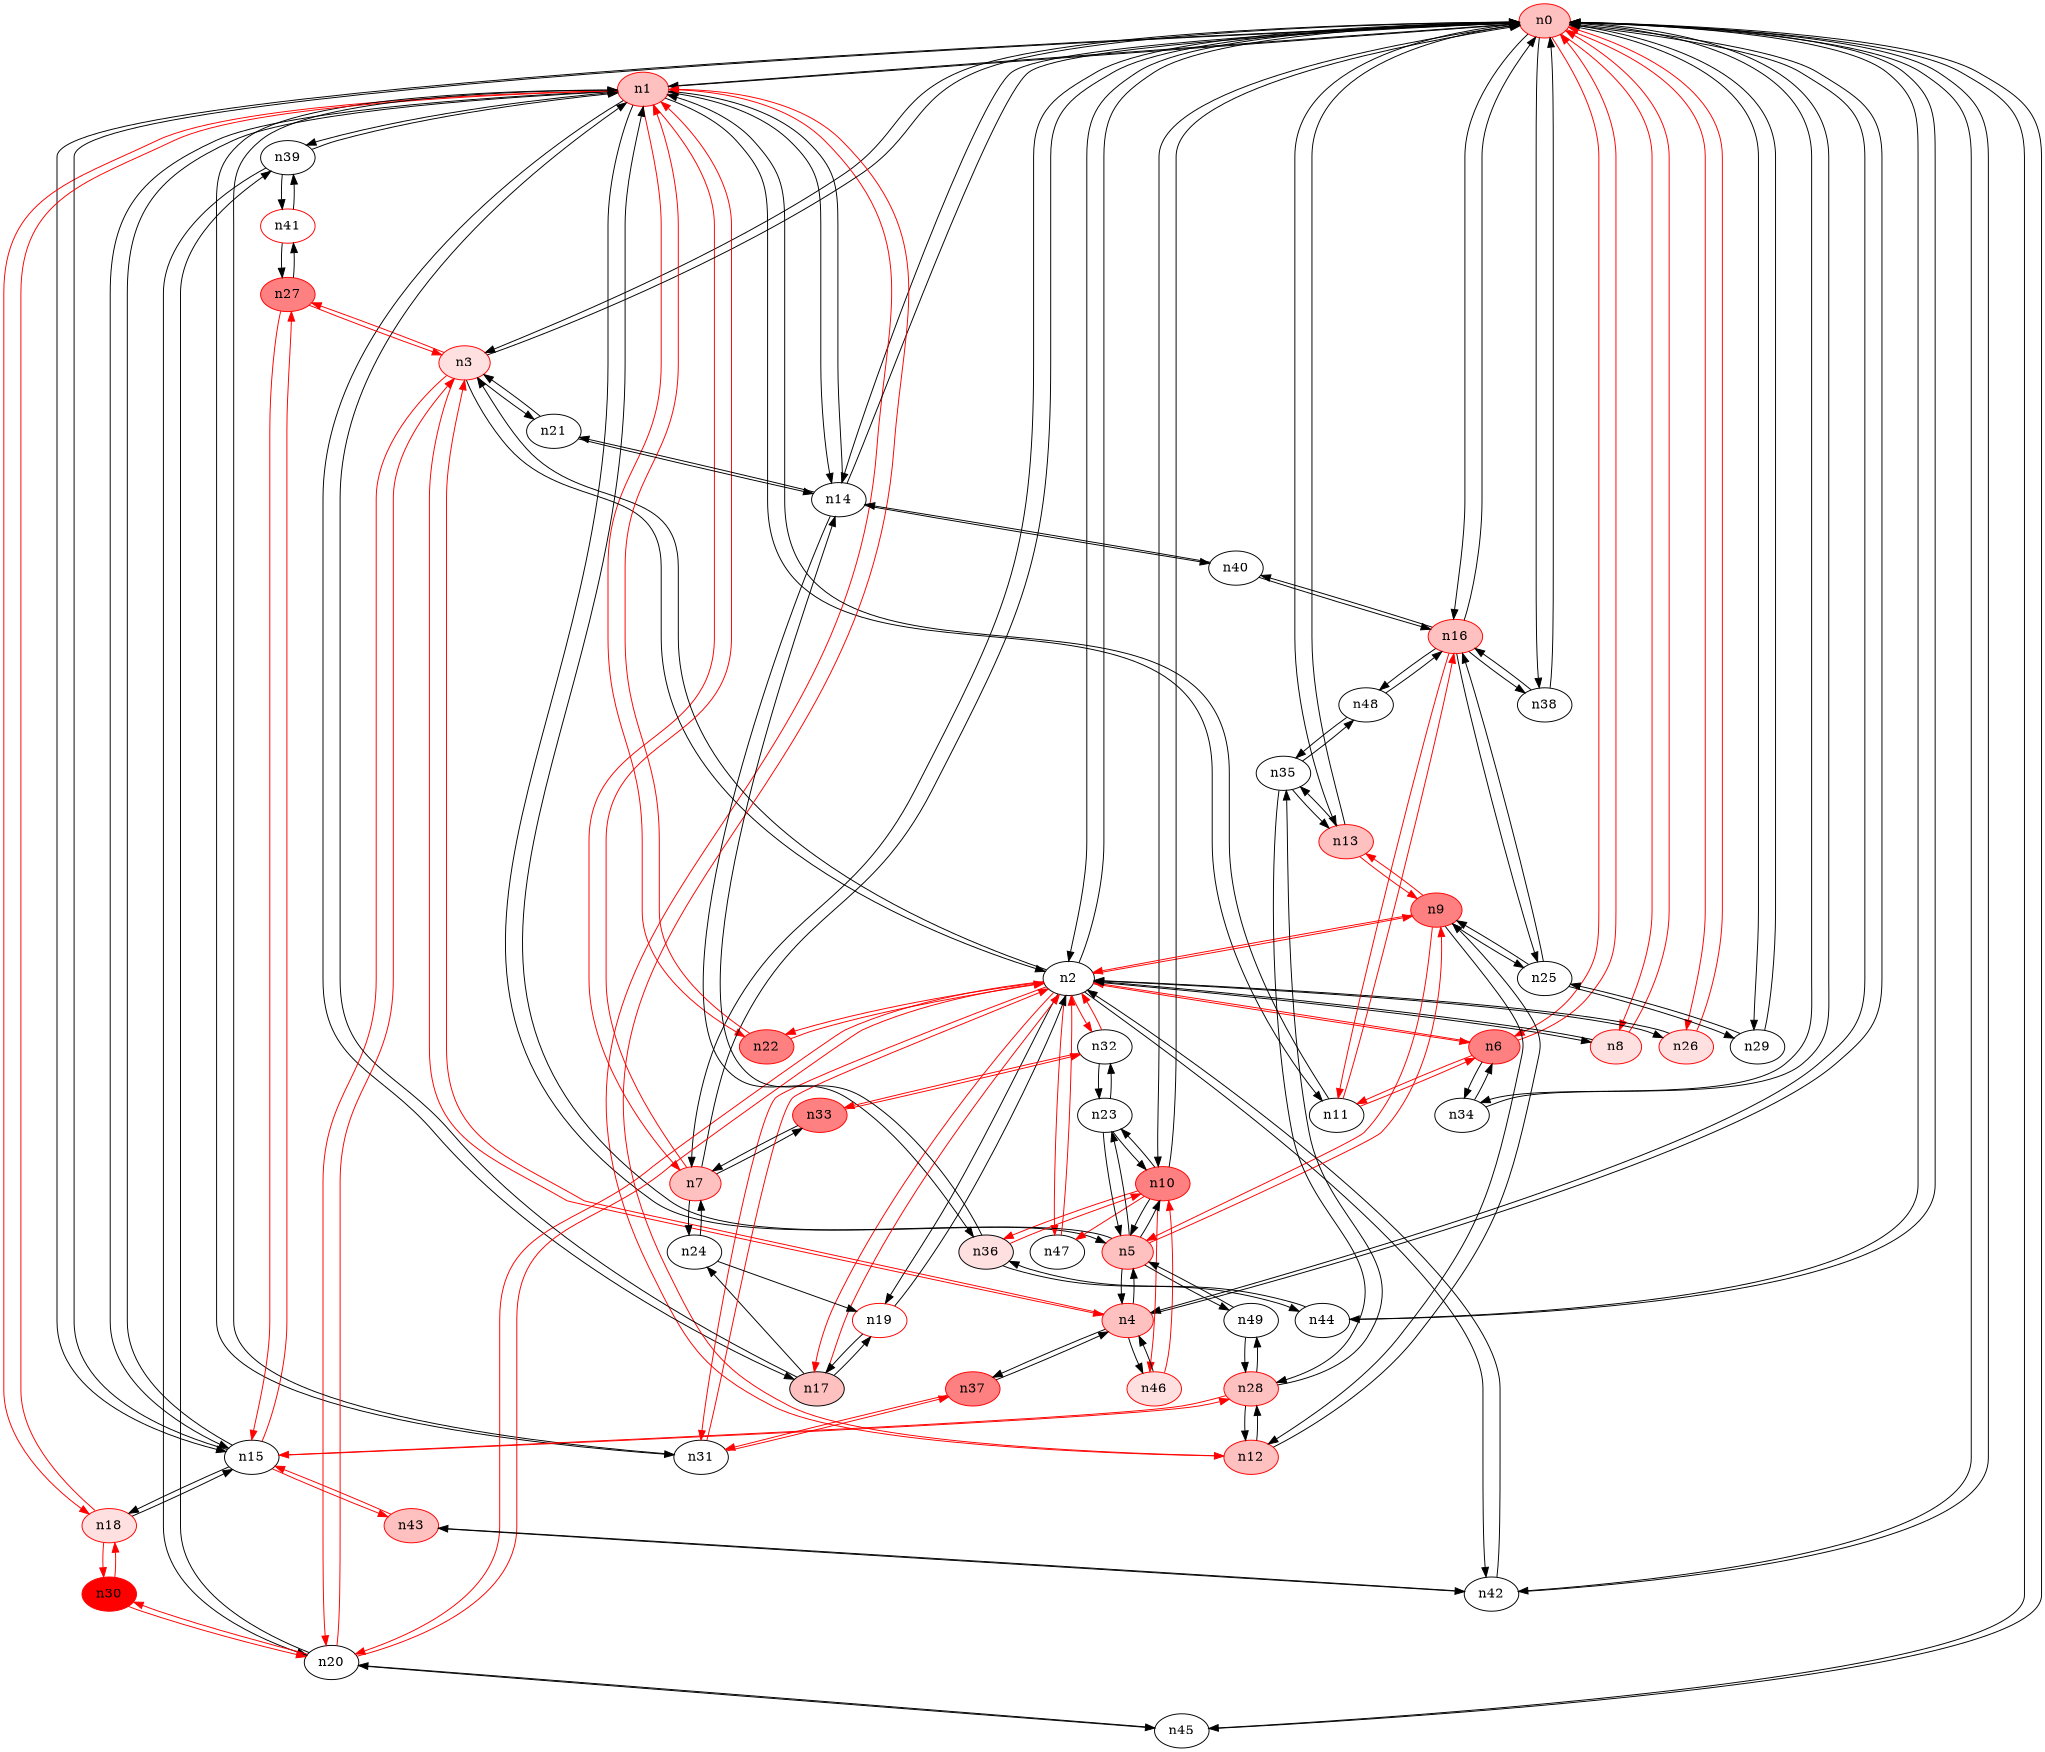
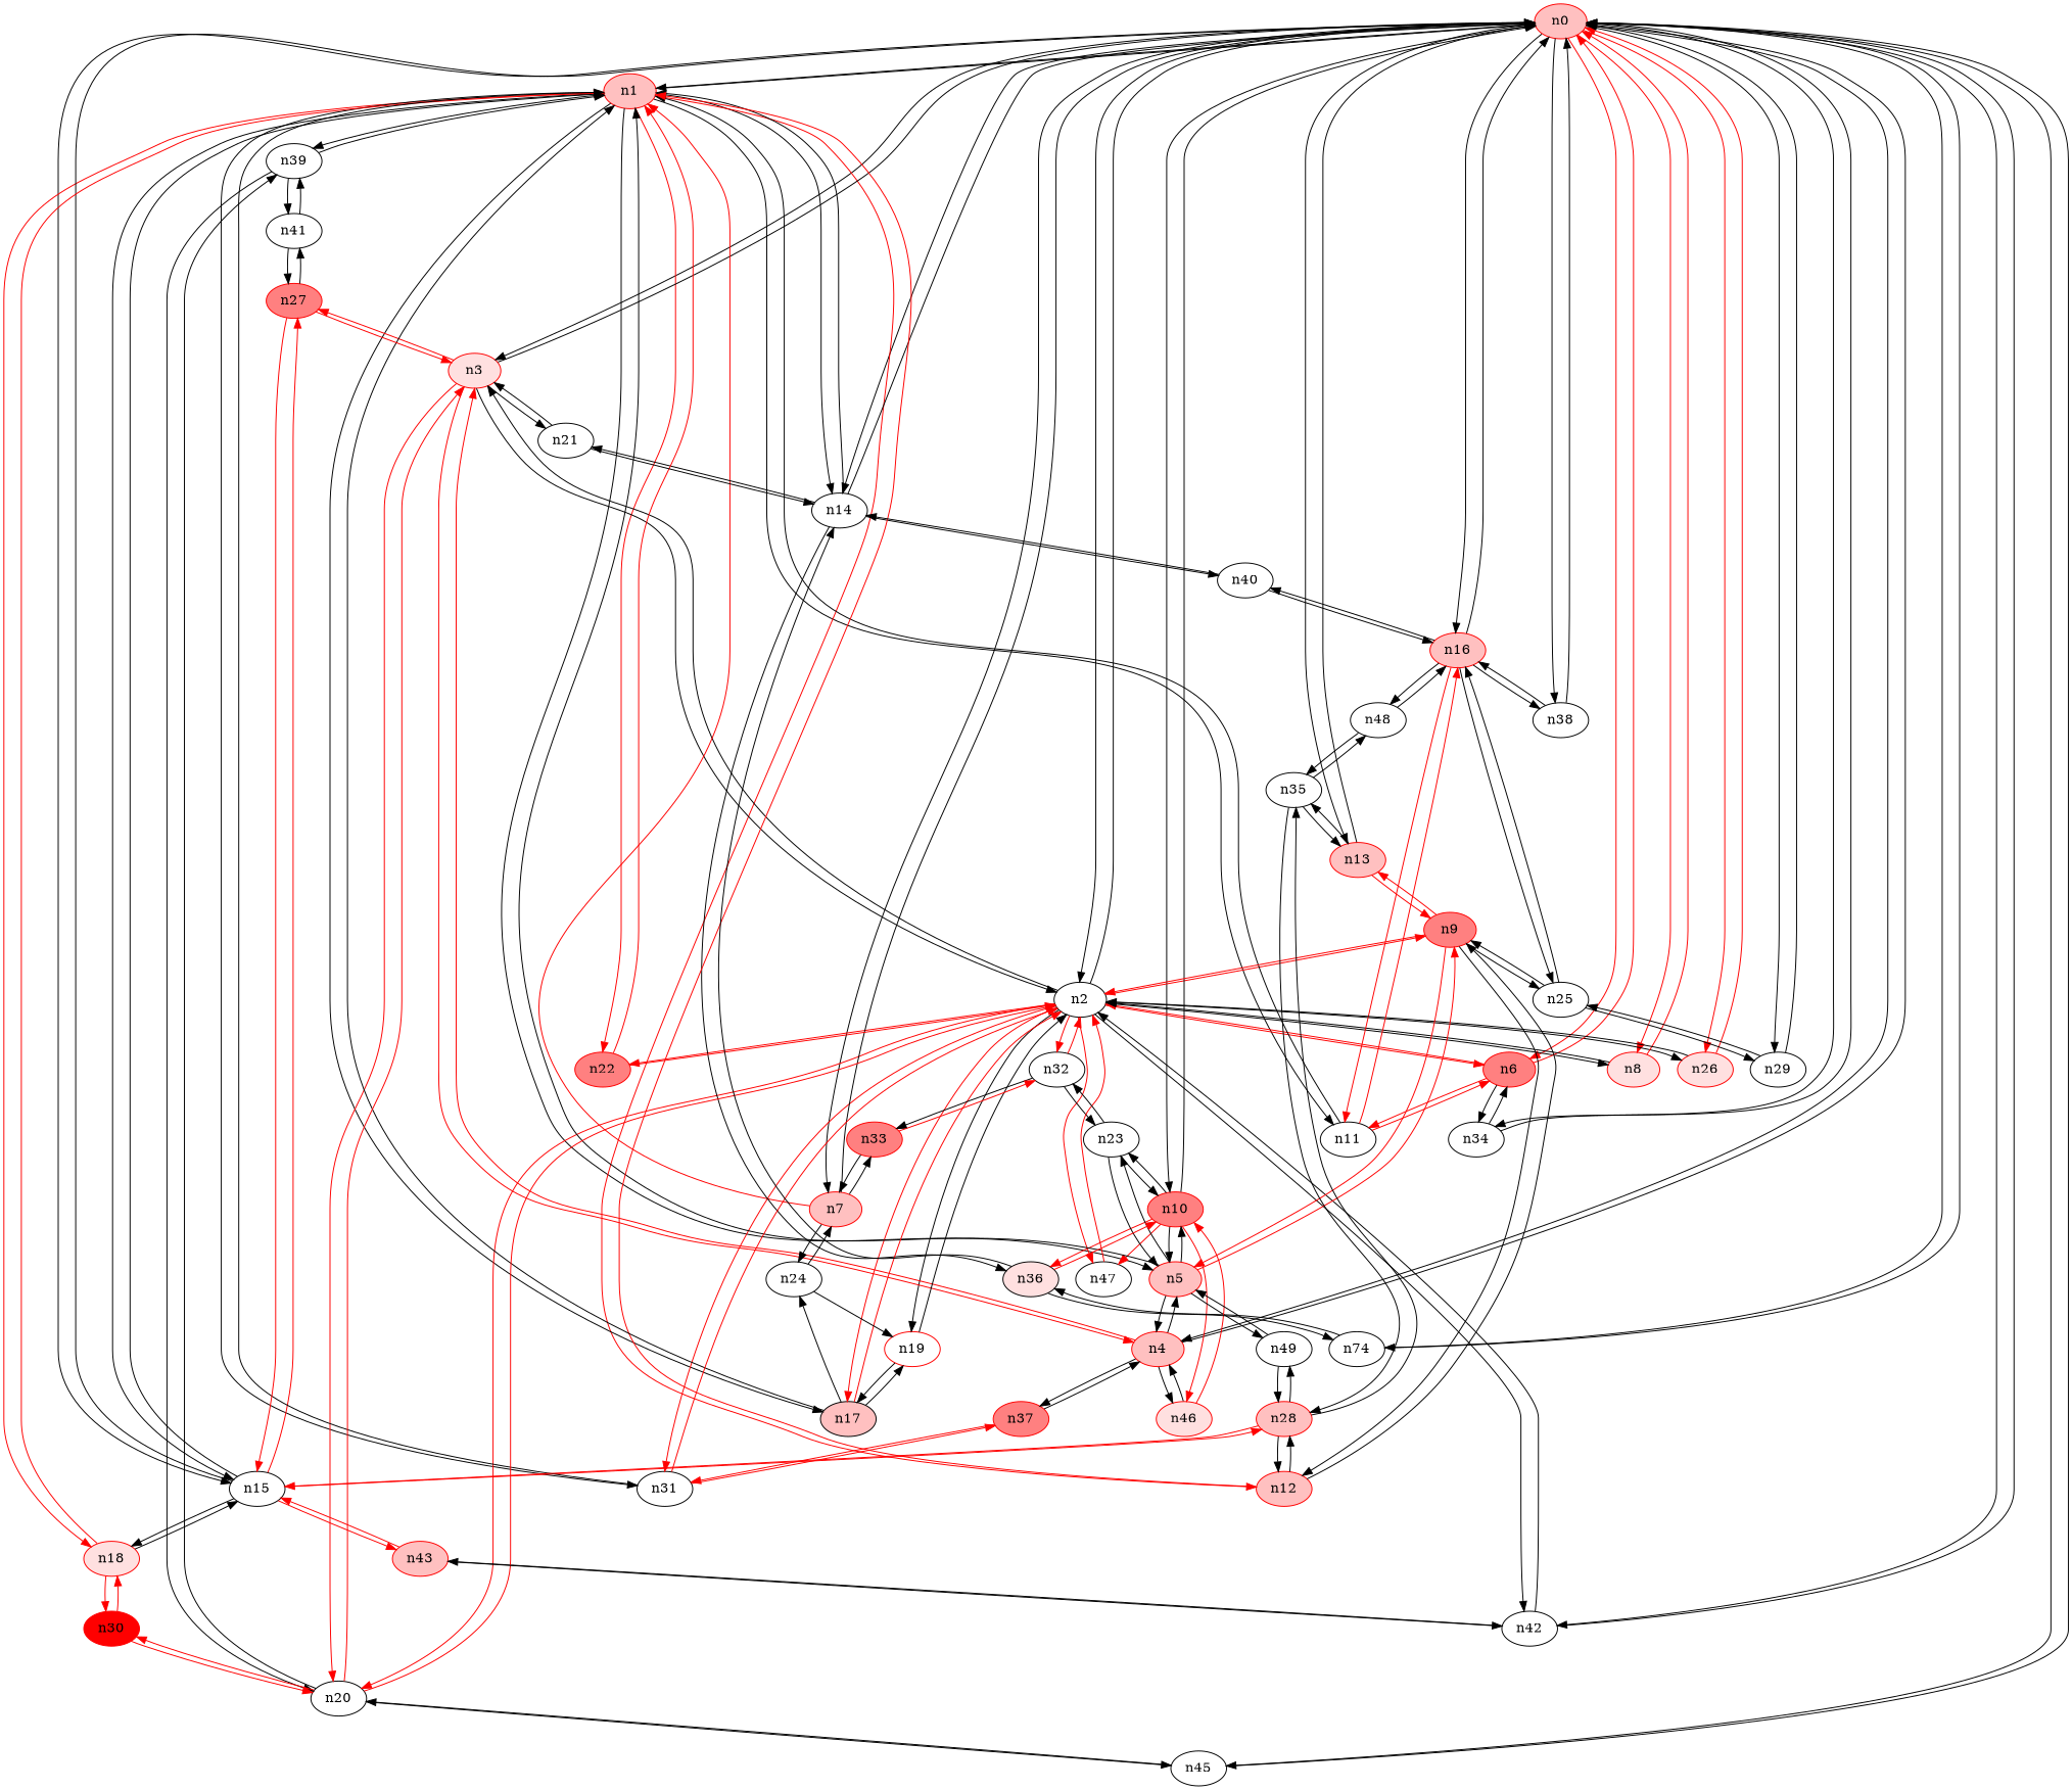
  strict digraph {
    node [type=switch]
    edge [dst_port=0 src_port=0]
    n0 [color="#FF0000" fillcolor="#FFC0C0" style=filled]
    n1 [color="#FF0000" fillcolor="#FFC0C0" style=filled type=host]
    n2
    n3 [color="#FF0000" fillcolor="#FFE0E0" style=filled type=host]
    n4 [color="#FF0000" fillcolor="#FFC0C0" style=filled type=host]
    n6 [color="#FF0000" fillcolor="#FF8080" style=filled type=host]
    n7 [color="#FF0000" fillcolor="#FFC0C0" style=filled type=host]
    n8 [color="#FF0000" fillcolor="#FFE0E0" style=filled type=host]
    n10 [color="#FF0000" fillcolor="#FF8080" style=filled type=host]
    n13 [color="#FF0000" fillcolor="#FFC0C0" style=filled type=host]
    n14
    n15
    n16 [color="#FF0000" fillcolor="#FFC0C0" style=filled type=host]
    n26 [color="#FF0000" fillcolor="#FFE0E0" style=filled type=host]
    n29
    n34
    n38
    n42
-   n44
+   n44 [label=n74]
    n45
    n5 [color="#FF0000" fillcolor="#FFC0C0" style=filled type=host]
    n11
    n12 [color="#FF0000" fillcolor="#FFC0C0" style=filled type=host]
    n17 [color=black fillcolor="#FFC0C0" style=filled type=host]
    n18 [color="#FF0000" fillcolor="#FFE0E0" style=filled type=host]
    n22 [color="#FF0000" fillcolor="#FF8080" style=filled]
    n31
    n39
    n9 [color="#FF0000" fillcolor="#FF8080" style=filled]
    n19 [color="#FF0000"]
    n20
    n32
    n47
    n21
    n27 [color="#FF0000" fillcolor="#FF8080" style=filled]
    n37 [color="#FF0000" fillcolor="#FF8080" style=filled type=host]
    n46 [color="#FF0000" fillcolor="#FFE0E0" style=filled type=host]
    n24
    n33 [color="#FF0000" fillcolor="#FF8080" style=filled type=host]
    n23
    n36 [color=black fillcolor="#FFE0E0" style=filled type=host]
    n35
    n40
    n28 [color="#FF0000" fillcolor="#FFC0C0" style=filled type=host]
    n43 [color="#FF0000" fillcolor="#FFC0C0" style=filled type=host]
    n25
    n48
    n49
    n30 [color="#FF0000" fillcolor="#FF0000" style=filled]
-   n41 [color="#FF0000"]
+   n41
    n0 -> n1
    n0 -> n2
    n0 -> n3
    n0 -> n4
    n0 -> n6 [color="#FF0000"]
    n0 -> n7
    n0 -> n8 [color="#FF0000"]
    n0 -> n10
    n0 -> n13
    n0 -> n14
    n0 -> n15
    n0 -> n16
    n0 -> n26 [color="#FF0000"]
    n0 -> n29
    n0 -> n34
    n0 -> n38
    n0 -> n42
    n0 -> n44
    n0 -> n45
    n1 -> n0
-   n1 -> n7 [color="#FF0000"]
    n1 -> n14
    n1 -> n15
    n1 -> n5
    n1 -> n11
    n1 -> n12 [color="#FF0000"]
    n1 -> n17
    n1 -> n18 [color="#FF0000"]
    n1 -> n22 [color="#FF0000"]
    n1 -> n31
    n1 -> n39
    n2 -> n0
    n2 -> n3
    n2 -> n6 [color="#FF0000"]
    n2 -> n8
    n2 -> n26
    n2 -> n42
    n2 -> n17 [color="#FF0000"]
    n2 -> n22 [color="#FF0000"]
    n2 -> n31 [color="#FF0000"]
    n2 -> n9 [color="#FF0000"]
    n2 -> n19
    n2 -> n20 [color="#FF0000"]
    n2 -> n32 [color="#FF0000"]
    n2 -> n47 [color="#FF0000"]
    n3 -> n0
    n3 -> n2
    n3 -> n4 [color="#FF0000"]
    n3 -> n20 [color="#FF0000"]
    n3 -> n21
    n3 -> n27 [color="#FF0000"]
    n4 -> n0
    n4 -> n3 [color="#FF0000"]
    n4 -> n5
    n4 -> n37
    n4 -> n46
    n6 -> n0 [color="#FF0000"]
    n6 -> n2 [color="#FF0000"]
    n6 -> n34
    n6 -> n11 [color="#FF0000"]
    n7 -> n0
    n7 -> n1 [color="#FF0000"]
    n7 -> n24
    n7 -> n33
    n8 -> n0 [color="#FF0000"]
    n8 -> n2
    n10 -> n0
    n10 -> n5
    n10 -> n47 [color="#FF0000"]
    n10 -> n46 [color="#FF0000"]
    n10 -> n23
    n10 -> n36 [color="#FF0000"]
    n13 -> n0
    n13 -> n9 [color="#FF0000"]
    n13 -> n35
    n14 -> n0
    n14 -> n1
    n14 -> n21
    n14 -> n36
    n14 -> n40
    n15 -> n0
    n15 -> n1
    n15 -> n18
    n15 -> n27 [color="#FF0000"]
    n15 -> n28 [color="#FF0000"]
    n15 -> n43 [color="#FF0000"]
    n16 -> n0
    n16 -> n38
    n16 -> n11 [color="#FF0000"]
    n16 -> n40
    n16 -> n25
    n16 -> n48
    n26 -> n0 [color="#FF0000"]
    n26 -> n2
    n29 -> n0
    n29 -> n25
    n34 -> n0
    n34 -> n6
    n38 -> n0
    n38 -> n16
    n42 -> n0
    n42 -> n2
    n42 -> n43
    n44 -> n0
    n44 -> n36
    n45 -> n0
    n45 -> n20
    n5 -> n1
    n5 -> n4
    n5 -> n10
    n5 -> n9 [color="#FF0000"]
    n5 -> n23
    n5 -> n49
    n11 -> n1
    n11 -> n6 [color="#FF0000"]
    n11 -> n16 [color="#FF0000"]
    n12 -> n1 [color="#FF0000"]
    n12 -> n9
    n12 -> n28
    n17 -> n1
    n17 -> n2 [color="#FF0000"]
    n17 -> n19
    n17 -> n24
    n18 -> n1 [color="#FF0000"]
    n18 -> n15
    n18 -> n30 [color="#FF0000"]
    n22 -> n1 [color="#FF0000"]
    n22 -> n2 [color="#FF0000"]
    n31 -> n1
    n31 -> n2 [color="#FF0000"]
    n31 -> n37 [color="#FF0000"]
    n39 -> n1
    n39 -> n20
    n39 -> n41
    n9 -> n2 [color="#FF0000"]
    n9 -> n13 [color="#FF0000"]
    n9 -> n5 [color="#FF0000"]
    n9 -> n12
    n9 -> n25
    n19 -> n2
    n19 -> n17
    n20 -> n2 [color="#FF0000"]
    n20 -> n3 [color="#FF0000"]
    n20 -> n45
    n20 -> n39
    n20 -> n30 [color="#FF0000"]
    n32 -> n2 [color="#FF0000"]
-   n32 -> n33 [color="#FF0000"]
+   n32 -> n33 [color=black]
    n32 -> n23
    n47 -> n2 [color="#FF0000"]
    n21 -> n3
    n21 -> n14
    n27 -> n3 [color="#FF0000"]
    n27 -> n15 [color="#FF0000"]
    n27 -> n41
    n37 -> n4
    n37 -> n31 [color="#FF0000"]
    n46 -> n4
    n46 -> n10 [color="#FF0000"]
    n24 -> n7
    n24 -> n19
    n33 -> n7
    n33 -> n32 [color="#FF0000"]
    n23 -> n10
    n23 -> n5
    n23 -> n32
    n36 -> n10 [color="#FF0000"]
    n36 -> n14
    n36 -> n44
    n35 -> n13
    n35 -> n28
    n35 -> n48
    n40 -> n14
    n40 -> n16
    n28 -> n15 [color="#FF0000"]
    n28 -> n12
    n28 -> n35
    n28 -> n49
    n43 -> n15 [color="#FF0000"]
    n43 -> n42
    n25 -> n16
    n25 -> n29
    n25 -> n9
    n48 -> n16
    n48 -> n35
    n49 -> n5
    n49 -> n28
    n30 -> n18 [color="#FF0000"]
    n30 -> n20 [color="#FF0000"]
    n41 -> n39
    n41 -> n27
  }
